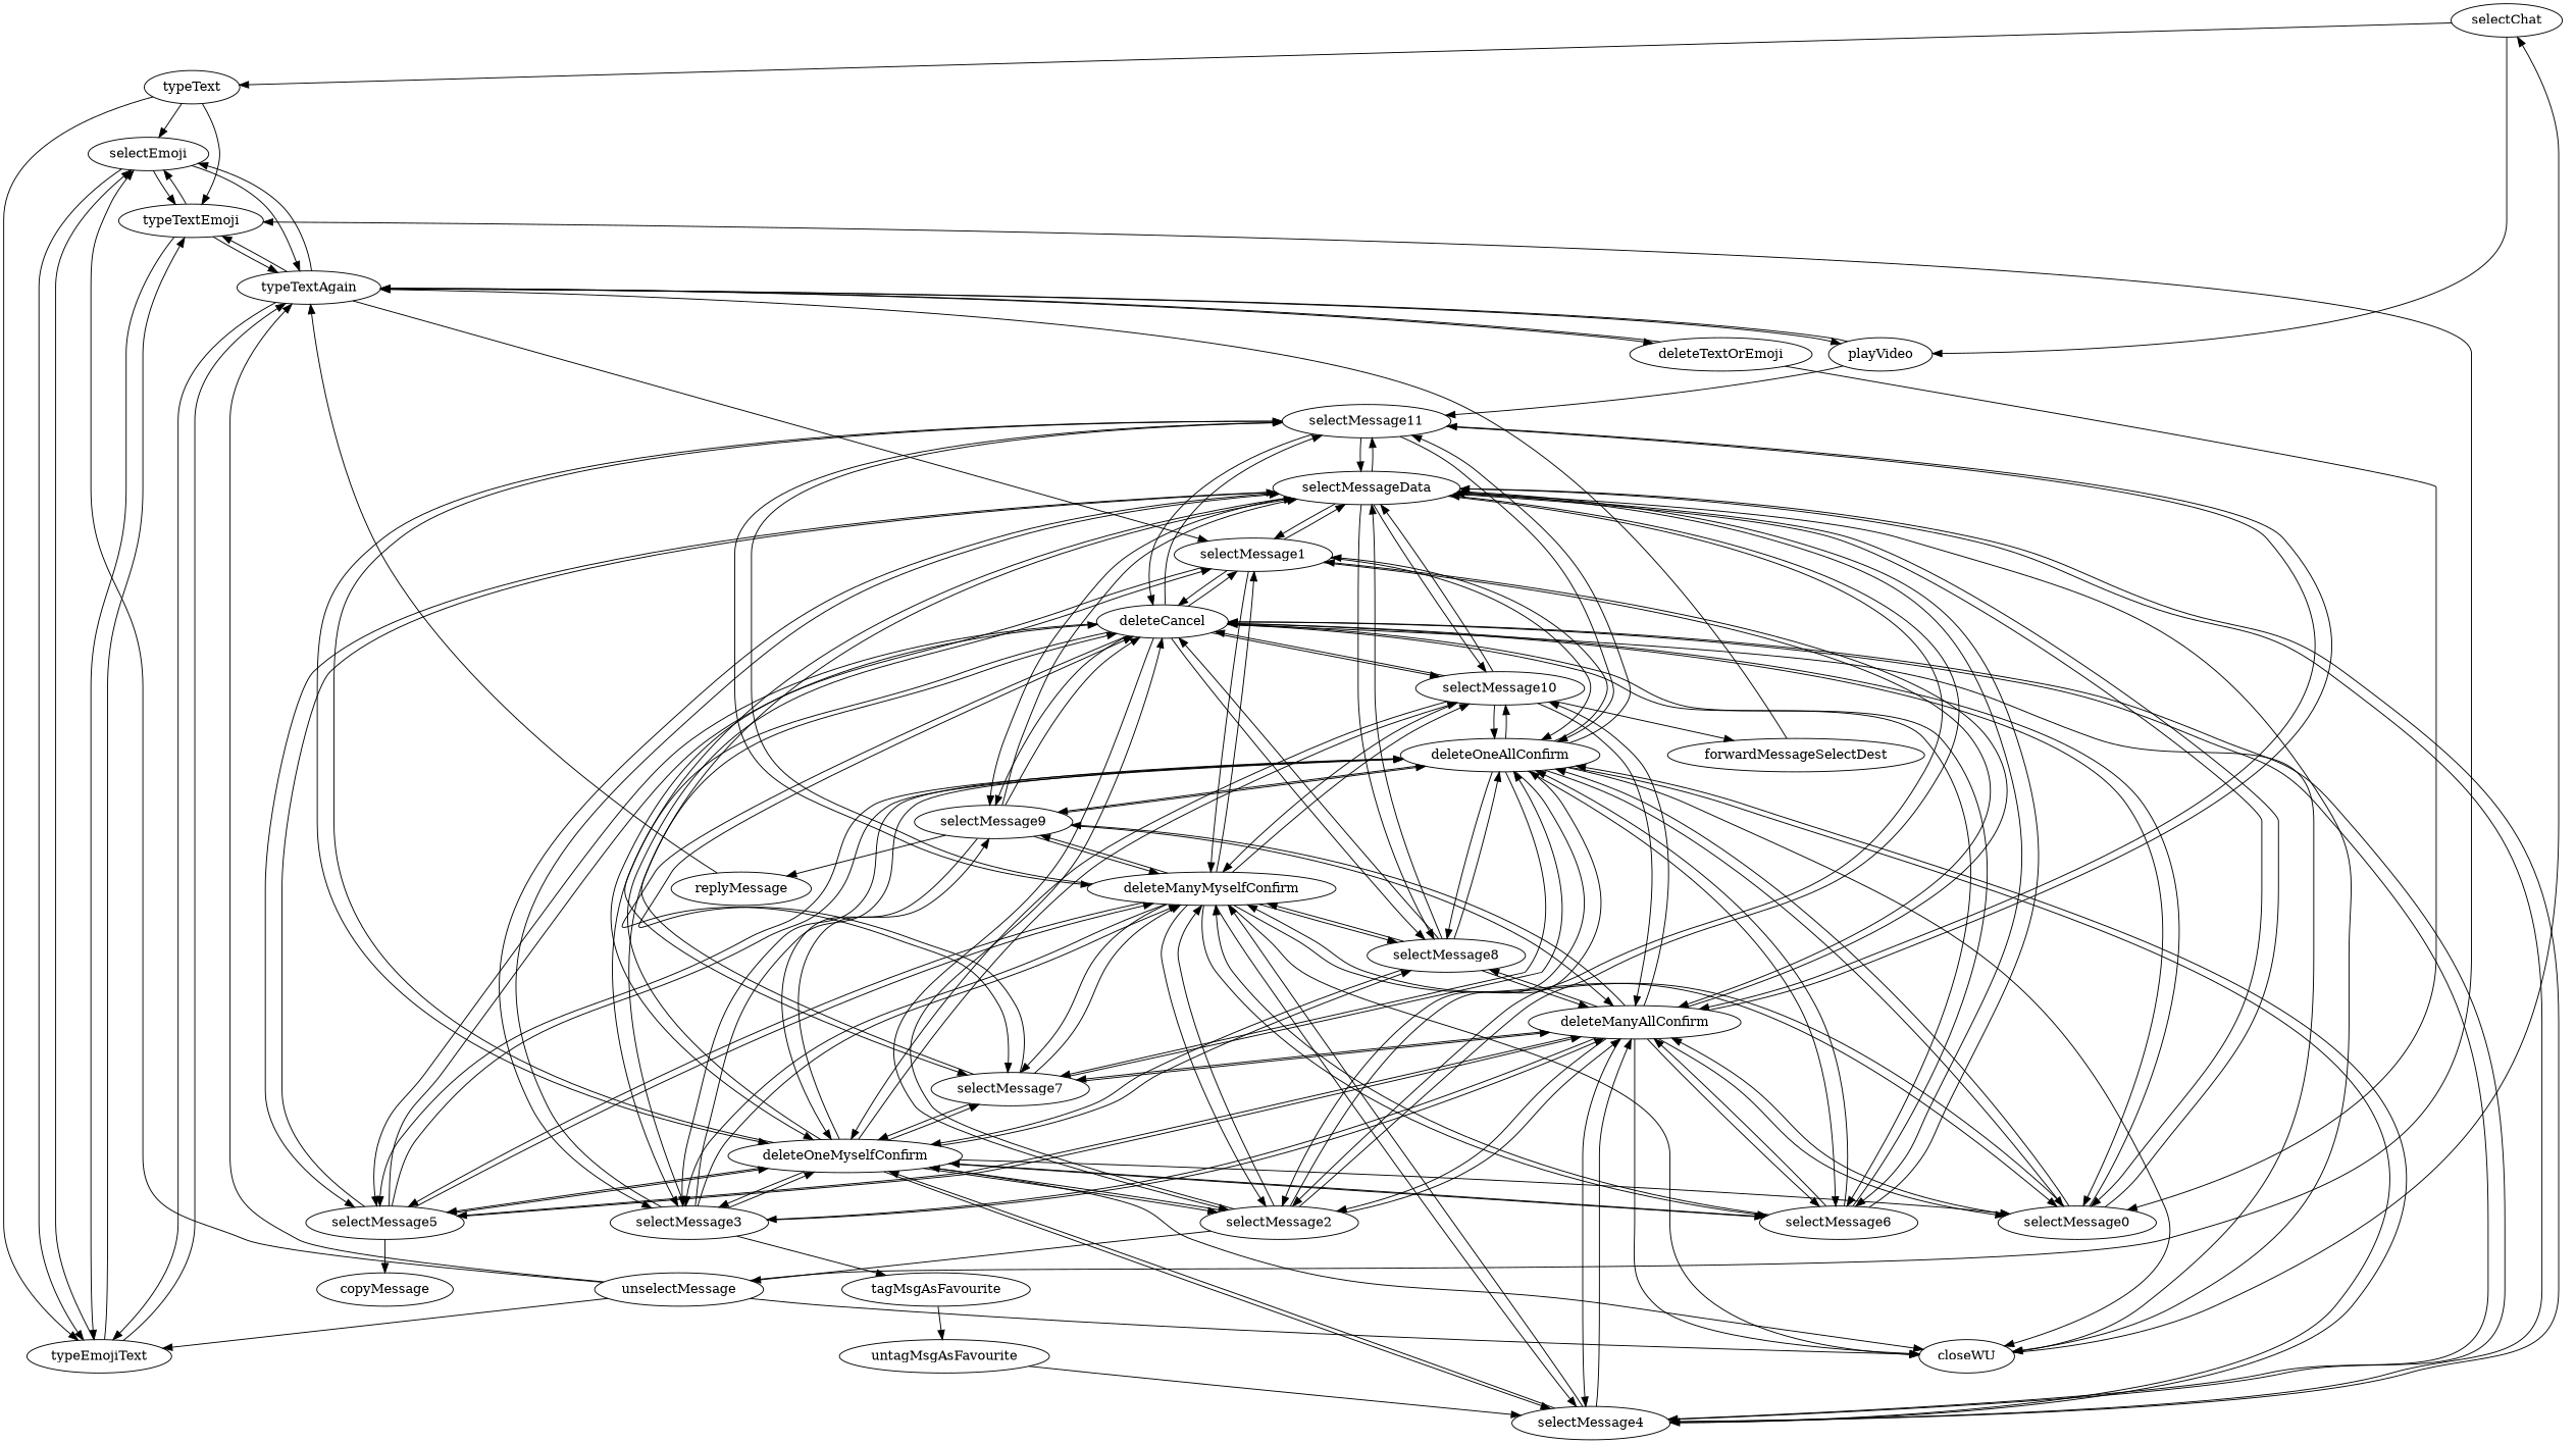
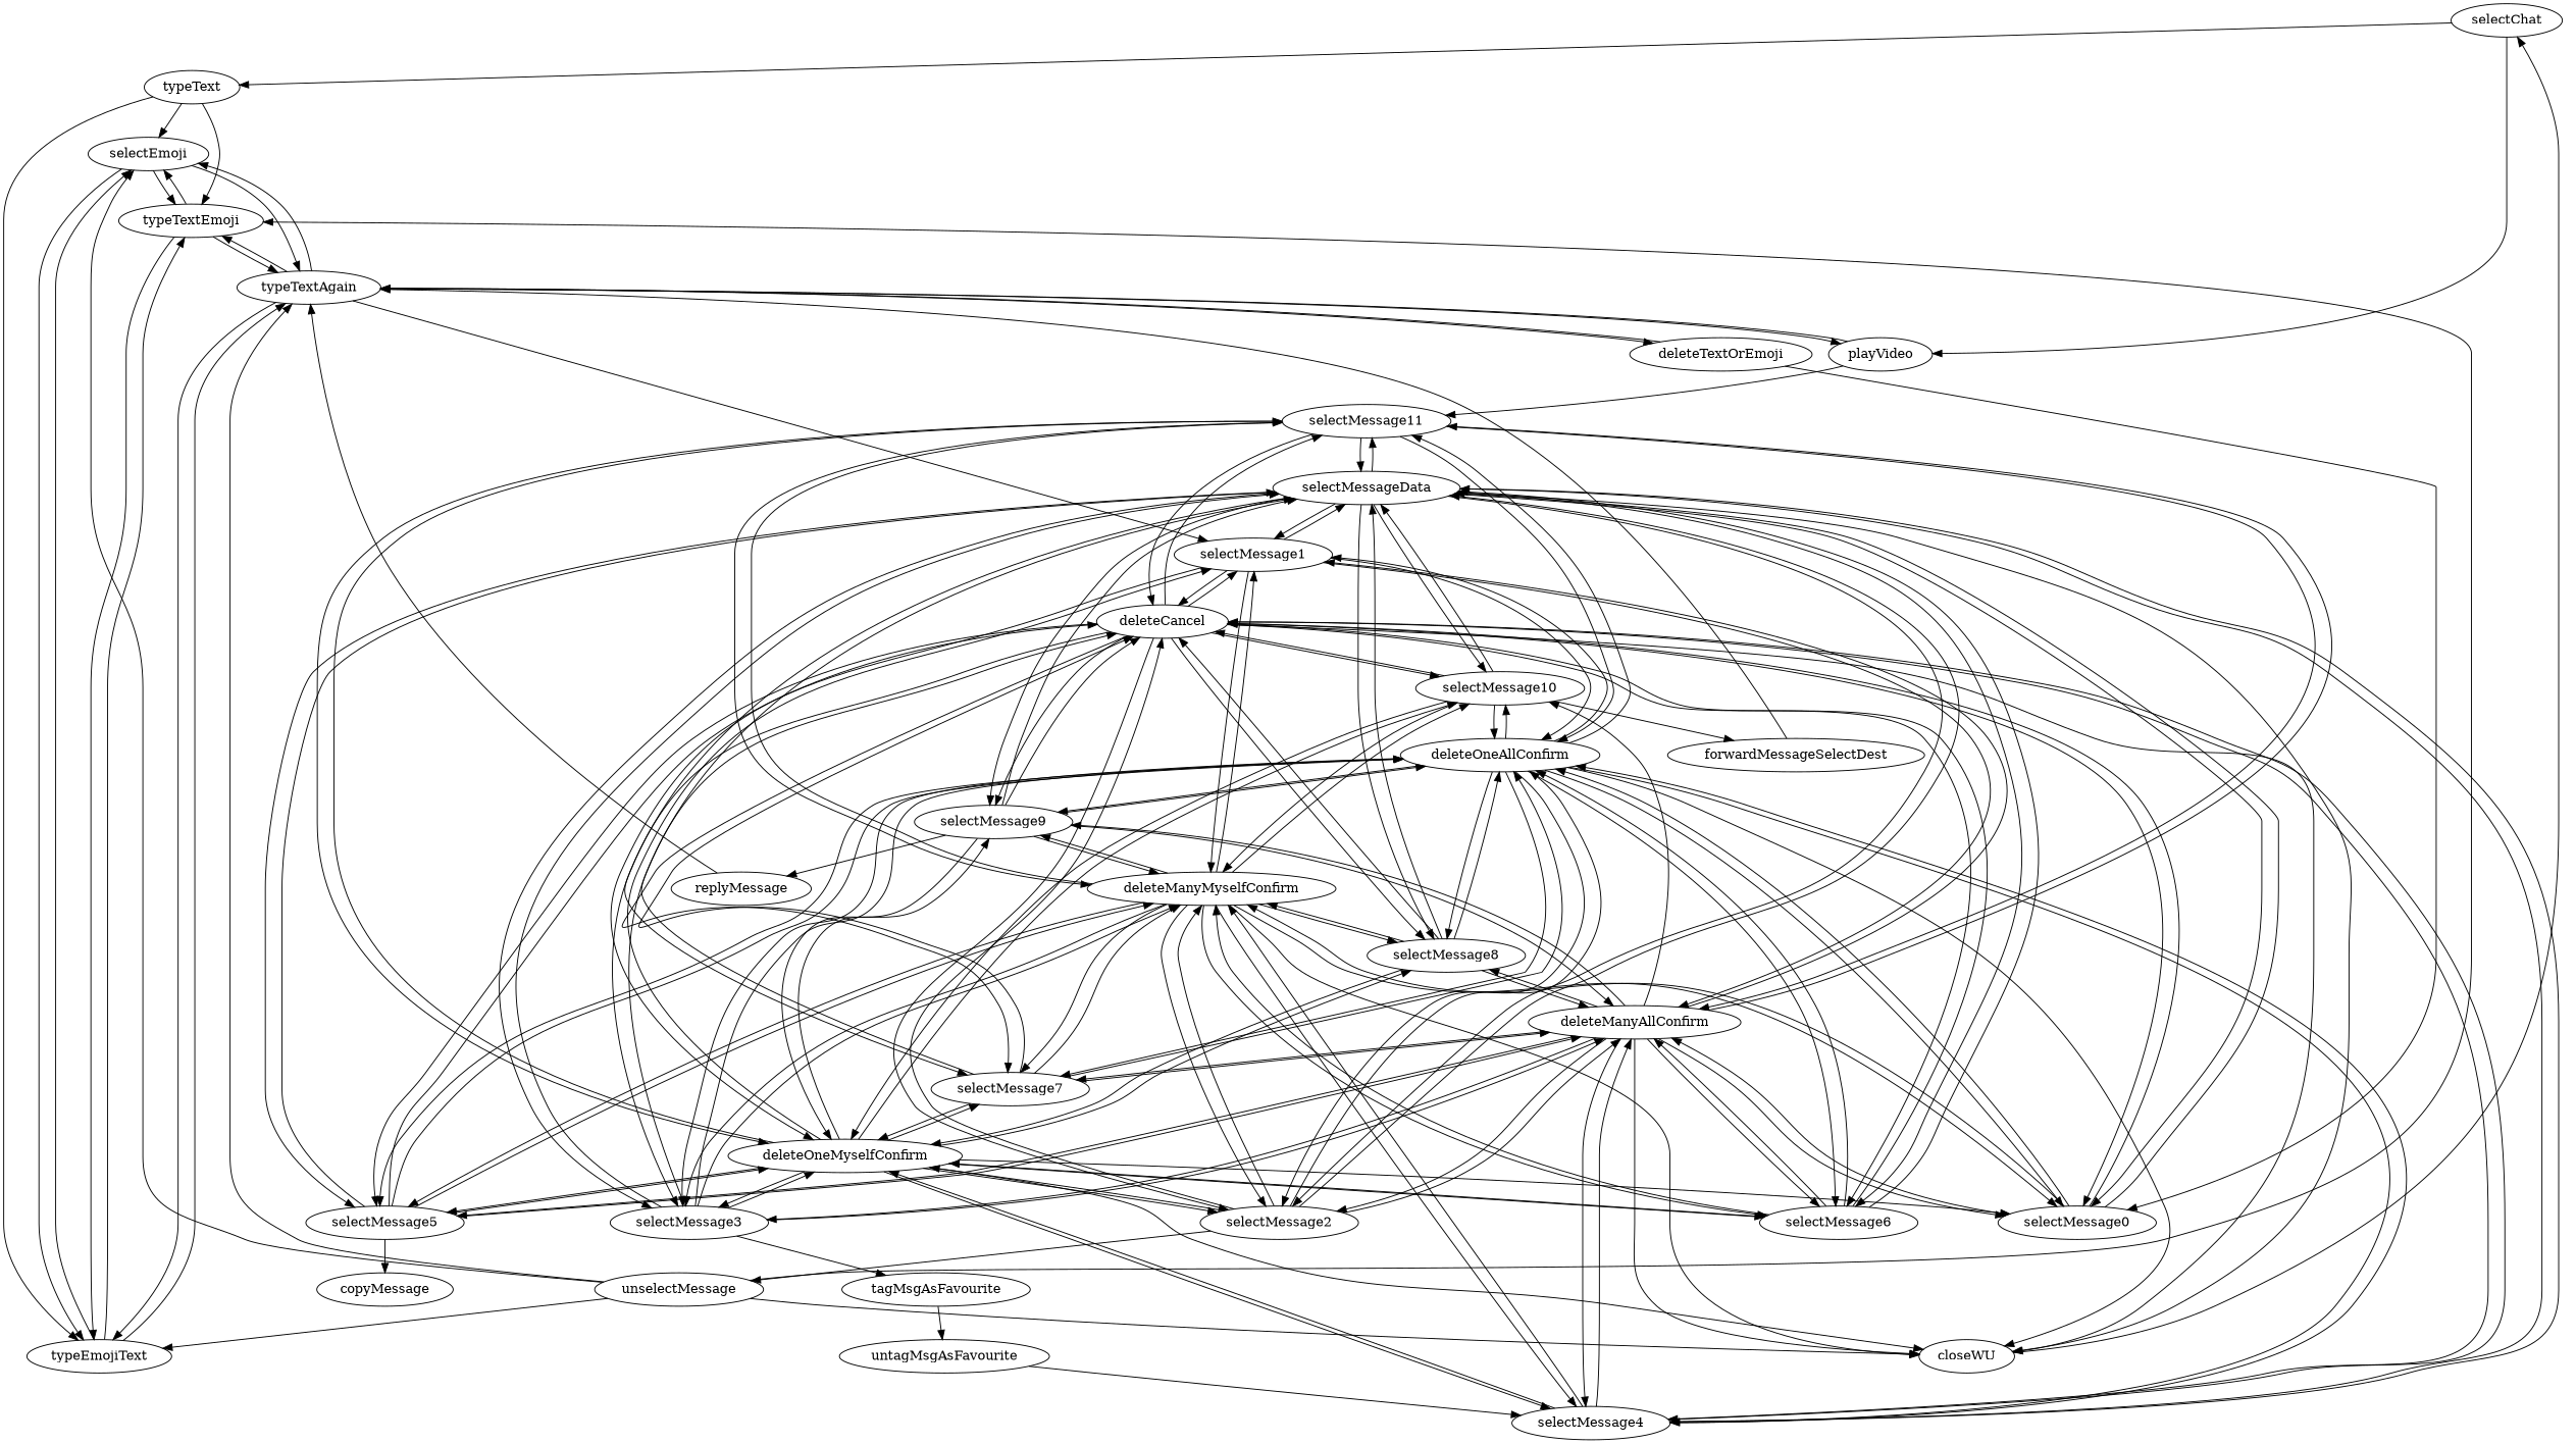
  strict digraph {
    n1 [label=selectChat]
    n2 [label=typeText]
    n3 [label=playVideo]
    n4 [label=selectEmoji]
    n5 [label=typeTextEmoji]
    n6 [label=typeEmojiText]
    n7 [label=typeTextAgain]
    n8 [label=selectMessage11]
    n9 [label=deleteTextOrEmoji]
    n10 [label=selectMessage1]
    n11 [label=selectMessageData]
    n12 [label=deleteOneAllConfirm]
    n13 [label=deleteOneMyselfConfirm]
    n14 [label=deleteManyAllConfirm]
    n15 [label=deleteManyMyselfConfirm]
    n16 [label=deleteCancel]
    n17 [label=selectMessage0]
    n18 [label=replyMessage]
    n19 [label=forwardMessageSelectDest]
    n20 [label=selectMessage2]
    n21 [label=selectMessage3]
    n22 [label=selectMessage4]
    n23 [label=selectMessage5]
    n24 [label=selectMessage6]
    n25 [label=selectMessage7]
    n26 [label=selectMessage8]
    n27 [label=selectMessage9]
    n28 [label=selectMessage10]
    n29 [label=closeWU]
    n30 [label=unselectMessage]
    n31 [label=tagMsgAsFavourite]
    n32 [label=untagMsgAsFavourite]
    n33 [label=copyMessage]
    n1 -> n2
    n1 -> n3
    n2 -> n4
    n2 -> n5
    n2 -> n6
    n3 -> n7
    n3 -> n8
    n4 -> n5
    n4 -> n6
    n4 -> n7
    n5 -> n4
    n5 -> n6
    n5 -> n7
    n6 -> n4
    n6 -> n5
    n6 -> n7
    n7 -> n3
    n7 -> n4
    n7 -> n5
    n7 -> n6
    n7 -> n9
    n7 -> n10
    n8 -> n11
    n8 -> n12
    n8 -> n13
    n8 -> n14
    n8 -> n15
    n8 -> n16
    n9 -> n7
    n9 -> n17
    n10 -> n11
    n10 -> n12
    n10 -> n13
    n10 -> n14
    n10 -> n15
    n10 -> n16
    n11 -> n8
    n11 -> n10
    n11 -> n17
    n11 -> n20
    n11 -> n21
    n11 -> n22
    n11 -> n23
    n11 -> n24
    n11 -> n25
    n11 -> n26
    n11 -> n27
    n11 -> n28
    n11 -> n29
    n12 -> n8
    n12 -> n10
    n12 -> n17
    n12 -> n20
    n12 -> n21
    n12 -> n22
    n12 -> n23
    n12 -> n24
    n12 -> n25
    n12 -> n26
    n12 -> n27
    n12 -> n28
    n12 -> n29
    n13 -> n8
    n13 -> n10
    n13 -> n17
    n13 -> n20
    n13 -> n21
    n13 -> n22
    n13 -> n23
    n13 -> n24
    n13 -> n25
    n13 -> n26
    n13 -> n27
    n13 -> n28
    n13 -> n29
    n14 -> n8
    n14 -> n10
    n14 -> n17
    n14 -> n20
    n14 -> n21
    n14 -> n22
    n14 -> n23
    n14 -> n24
    n14 -> n25
    n14 -> n26
    n14 -> n27
    n14 -> n28
    n14 -> n29
    n15 -> n8
    n15 -> n10
    n15 -> n17
    n15 -> n20
    n15 -> n21
    n15 -> n22
    n15 -> n23
    n15 -> n24
    n15 -> n25
    n15 -> n26
    n15 -> n27
    n15 -> n28
    n15 -> n29
    n16 -> n8
    n16 -> n10
    n16 -> n17
    n16 -> n20
    n16 -> n21
    n16 -> n22
    n16 -> n23
    n16 -> n24
    n16 -> n25
    n16 -> n26
    n16 -> n27
    n16 -> n28
    n16 -> n29
    n17 -> n11
    n17 -> n12
    n17 -> n14
    n17 -> n15
    n17 -> n16
    n18 -> n7
    n19 -> n7
    n20 -> n11
    n20 -> n12
    n20 -> n13
    n20 -> n14
    n20 -> n15
    n20 -> n16
    n20 -> n30
    n21 -> n11
    n21 -> n12
    n21 -> n13
    n21 -> n14
    n21 -> n15
    n21 -> n16
    n21 -> n31
    n22 -> n11
    n22 -> n12
    n22 -> n13
    n22 -> n14
    n22 -> n15
    n22 -> n16
    n23 -> n11
    n23 -> n12
    n23 -> n13
    n23 -> n14
    n23 -> n15
    n23 -> n16
    n23 -> n33
    n24 -> n11
    n24 -> n12
    n24 -> n13
    n24 -> n14
    n24 -> n15
    n24 -> n16
    n25 -> n11
    n25 -> n12
    n25 -> n13
    n25 -> n14
    n25 -> n15
    n25 -> n16
    n26 -> n11
    n26 -> n12
    n26 -> n13
    n26 -> n14
    n26 -> n15
    n26 -> n16
    n27 -> n11
    n27 -> n12
    n27 -> n13
    n27 -> n14
    n27 -> n15
    n27 -> n16
    n27 -> n18
    n28 -> n11
    n28 -> n12
    n28 -> n13
-   n28 -> n14
    n28 -> n15
    n28 -> n16
    n28 -> n19
    n29 -> n1
    n30 -> n4
    n30 -> n5
    n30 -> n6
    n30 -> n7
    n30 -> n29
    n31 -> n32
    n32 -> n22
  }
